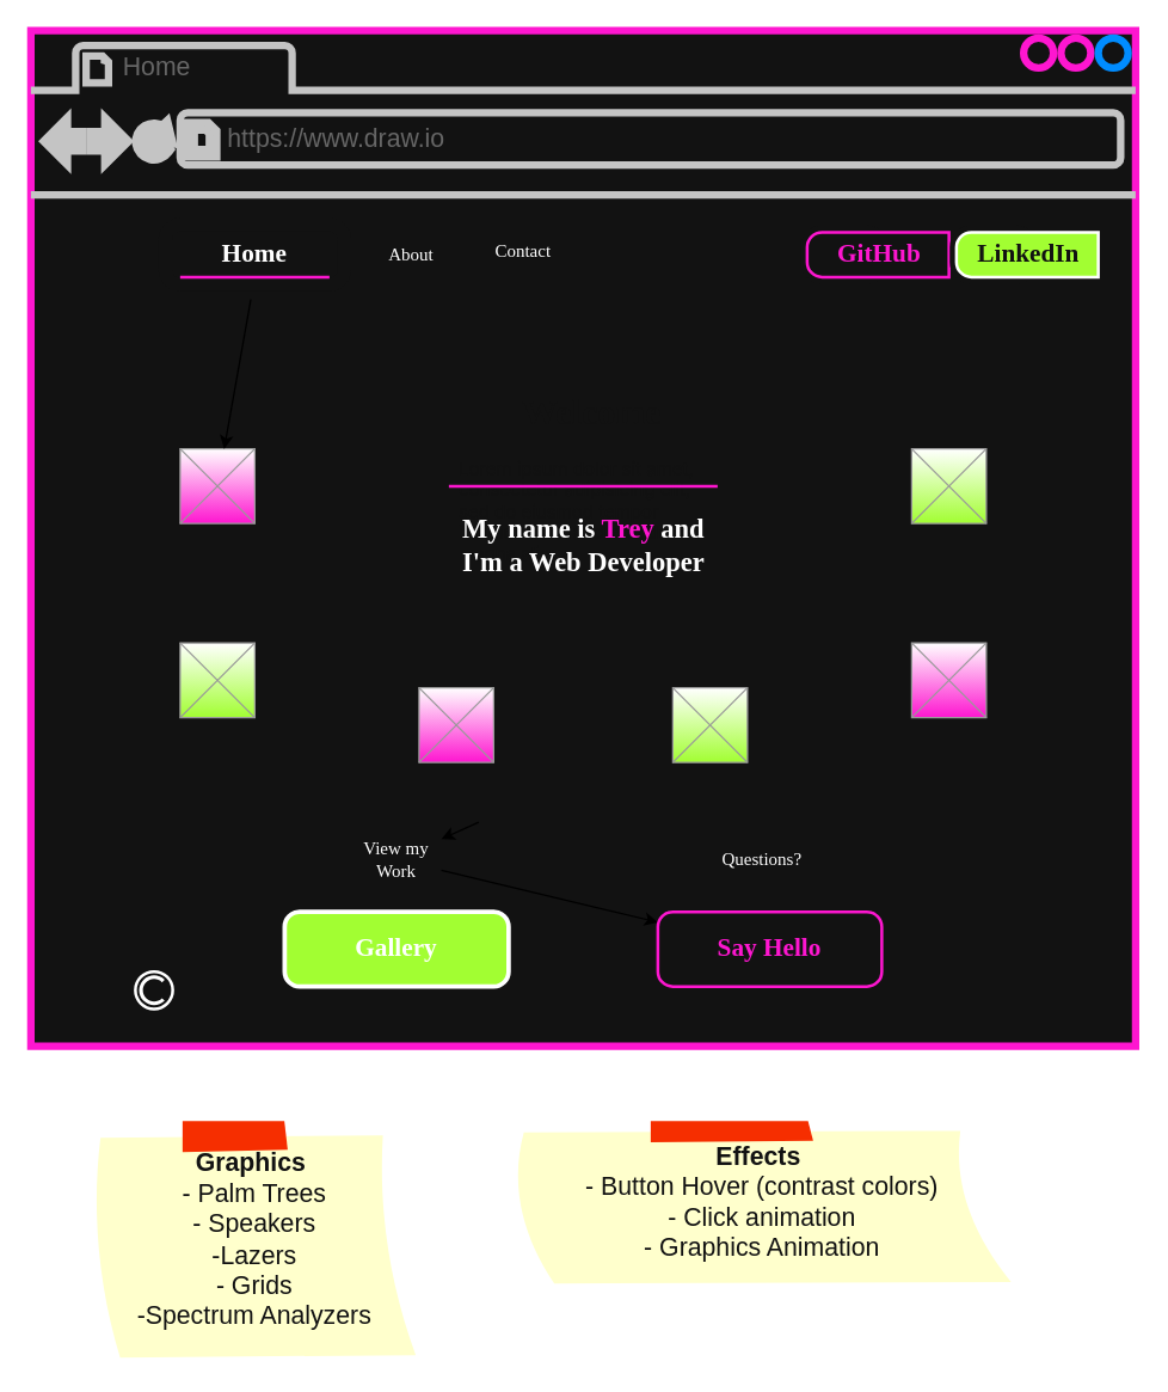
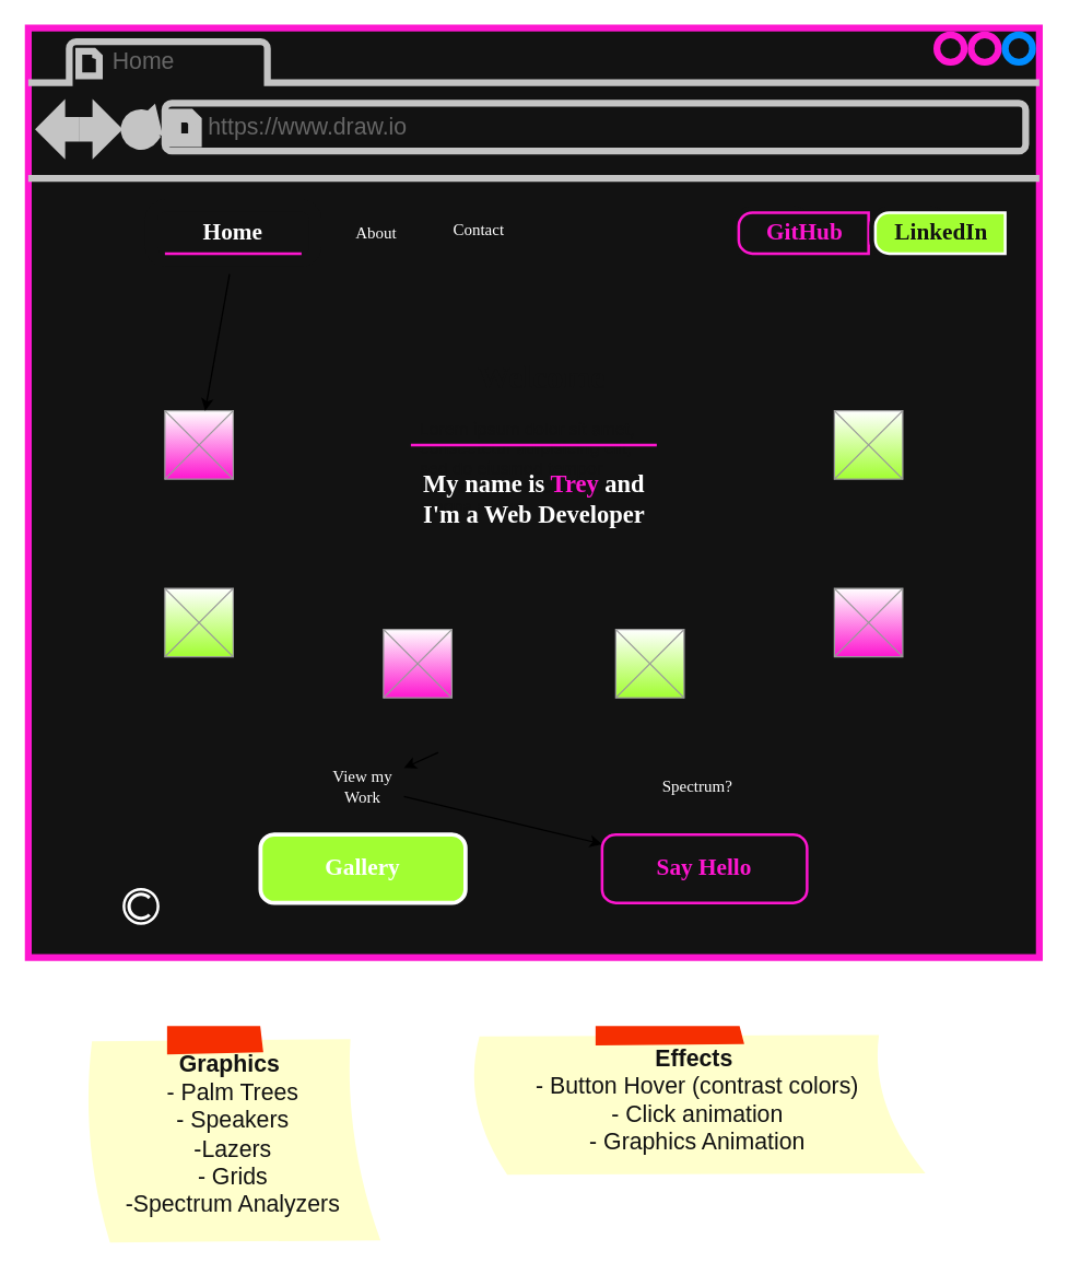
  <mxCell id="0" />
  <mxCell id="1" parent="0" />
  <mxCell id="2" value="" style="strokeWidth=5;shadow=0;dashed=0;align=center;html=1;shape=mxgraph.mockup.containers.browserWindow;rSize=0;strokeColor=#FE16D0;strokeColor2=#008cff;strokeColor3=#c4c4c4;mainText=,;recursiveResize=0;fillColor=#121212;fontFamily=Inter;fontSource=https%3A%2F%2Ffonts.googleapis.com%2Fcss%3Ffamily%3DInter;" parent="1" vertex="1"><mxGeometry x="20" y="20" width="740" height="680" as="geometry" /></mxCell>
  <mxCell id="3" value="Home" style="strokeWidth=1;shadow=0;dashed=0;align=center;html=1;shape=mxgraph.mockup.containers.anchor;fontSize=17;fontColor=#666666;align=left;" parent="2" vertex="1"><mxGeometry x="60" y="12" width="110" height="26" as="geometry" /></mxCell>
  <mxCell id="4" value="https://www.draw.io" style="strokeWidth=1;shadow=0;dashed=0;align=center;html=1;shape=mxgraph.mockup.containers.anchor;rSize=0;fontSize=17;fontColor=#666666;align=left;" parent="2" vertex="1"><mxGeometry x="130" y="60" width="250" height="26" as="geometry" /></mxCell>
  <mxCell id="5" value="" style="edgeStyle=none;html=1;" parent="2" source="19" target="15" edge="1"><mxGeometry relative="1" as="geometry"><mxPoint x="280" y="480" as="sourcePoint" /></mxGeometry></mxCell>
  <mxCell id="6" value="&lt;font data-font-src=&quot;https://fonts.googleapis.com/css?family=Poppins&quot; face=&quot;Poppins&quot; style=&quot;color: rgb(255, 255, 255);&quot;&gt;Home&lt;/font&gt;" style="strokeWidth=9;shadow=0;dashed=0;align=center;html=1;shape=mxgraph.mockup.buttons.button;strokeColor=#121212;fontColor=#ffffff;mainText=;buttonStyle=round;fontSize=17;fontStyle=1;fillColor=#121212;whiteSpace=wrap;fontFamily=Oswald;fontSource=https%3A%2F%2Ffonts.googleapis.com%2Fcss%3Ffamily%3DOswald;" parent="2" vertex="1"><mxGeometry x="90" y="130" width="120" height="40" as="geometry" /></mxCell>
  <mxCell id="7" value="" style="strokeColor=#FFFFFF;verticalLabelPosition=bottom;shadow=0;dashed=0;verticalAlign=top;strokeWidth=2;html=1;shape=mxgraph.mockup.misc.copyrightIcon;labelBorderColor=none;fontColor=#333333;fillColor=#121212;" parent="2" vertex="1"><mxGeometry x="70" y="630" width="25" height="25" as="geometry" /></mxCell>
  <mxCell id="8" value="&lt;font data-font-src=&quot;https://fonts.googleapis.com/css?family=Poppins&quot; face=&quot;Poppins&quot;&gt;Gallery&lt;/font&gt;" style="strokeWidth=3;shadow=0;dashed=0;align=center;html=1;shape=mxgraph.mockup.buttons.button;strokeColor=#FFFFFF;fontColor=#ffffff;mainText=;buttonStyle=round;fontSize=17;fontStyle=1;fillColor=#A2FE32;whiteSpace=wrap;labelBorderColor=none;" parent="2" vertex="1"><mxGeometry x="170" y="590" width="150" height="50" as="geometry" /></mxCell>
  <mxCell id="9" value="" style="strokeWidth=9;shadow=0;dashed=0;align=center;html=1;shape=mxgraph.mockup.rrect;rSize=10;fillColor=#F5F5DC;strokeColor=#121212;labelBackgroundColor=#A2FE32;fontFamily=Oswald;fontSource=https%3A%2F%2Ffonts.googleapis.com%2Fcss%3Ffamily%3DOswald;" parent="2" vertex="1"><mxGeometry x="520" y="135" width="50" height="30" as="geometry" /></mxCell>
  <mxCell id="10" value="&lt;font style=&quot;color: rgb(254, 22, 208);&quot; face=&quot;Poppins&quot;&gt;GitHub&lt;/font&gt;" style="strokeWidth=2;shadow=0;dashed=0;align=center;html=1;shape=mxgraph.mockup.leftButton;rSize=10;fontSize=17;fontColor=#F5F5DC;fontStyle=1;fillColor=#121212;strokeColor=#FE16D0;resizeHeight=1;fontFamily=Oswald;fontSource=https%3A%2F%2Ffonts.googleapis.com%2Fcss%3Ffamily%3DOswald;" parent="9" vertex="1"><mxGeometry width="95" height="30" relative="1" as="geometry" /></mxCell>
  <mxCell id="11" value="" style="verticalLabelPosition=bottom;shadow=0;dashed=0;align=center;html=1;verticalAlign=top;strokeWidth=1;shape=mxgraph.mockup.graphics.simpleIcon;strokeColor=#999999;gradientColor=#FE16D0;" parent="2" vertex="1"><mxGeometry x="100" y="280" width="50" height="50" as="geometry" /></mxCell>
  <mxCell id="12" value="" style="verticalLabelPosition=bottom;shadow=0;dashed=0;align=center;html=1;verticalAlign=top;strokeWidth=1;shape=mxgraph.mockup.graphics.simpleIcon;strokeColor=#999999;gradientColor=#A2FE32;" parent="2" vertex="1"><mxGeometry x="100" y="410" width="50" height="50" as="geometry" /></mxCell>
  <mxCell id="13" value="" style="verticalLabelPosition=bottom;shadow=0;dashed=0;align=center;html=1;verticalAlign=top;strokeWidth=1;shape=mxgraph.mockup.graphics.simpleIcon;strokeColor=#999999;gradientColor=#A2FE32;" parent="2" vertex="1"><mxGeometry x="590" y="280" width="50" height="50" as="geometry" /></mxCell>
  <mxCell id="14" value="" style="verticalLabelPosition=bottom;shadow=0;dashed=0;align=center;html=1;verticalAlign=top;strokeWidth=1;shape=mxgraph.mockup.graphics.simpleIcon;strokeColor=#999999;gradientColor=#FE16D0;" parent="2" vertex="1"><mxGeometry x="590" y="410" width="50" height="50" as="geometry" /></mxCell>
  <mxCell id="15" value="&lt;font style=&quot;color: rgb(254, 22, 208);&quot; data-font-src=&quot;https://fonts.googleapis.com/css?family=Poppins&quot; face=&quot;Poppins&quot;&gt;Say Hello&lt;/font&gt;" style="strokeWidth=2;shadow=0;dashed=0;align=center;html=1;shape=mxgraph.mockup.buttons.button;strokeColor=#FE16D0;fontColor=#ffffff;mainText=;buttonStyle=round;fontSize=17;fontStyle=1;fillColor=#121212;whiteSpace=wrap;labelBorderColor=none;" parent="2" vertex="1"><mxGeometry x="420" y="590" width="150" height="50" as="geometry" /></mxCell>
- <mxCell id="16" value="Questions?" style="text;html=1;strokeColor=none;fillColor=none;align=center;verticalAlign=middle;whiteSpace=wrap;rounded=0;labelBorderColor=none;fontColor=#FFFFFF;fontFamily=Oswald;fontSource=https%3A%2F%2Ffonts.googleapis.com%2Fcss%3Ffamily%3DOswald;" parent="2" vertex="1"><mxGeometry x="460" y="540" width="60" height="30" as="geometry" /></mxCell>
+ <mxCell id="16" value="Spectrum?" style="text;html=1;strokeColor=none;fillColor=none;align=center;verticalAlign=middle;whiteSpace=wrap;rounded=0;labelBorderColor=none;fontColor=#FFFFFF;fontFamily=Oswald;fontSource=https%3A%2F%2Ffonts.googleapis.com%2Fcss%3Ffamily%3DOswald;" parent="2" vertex="1"><mxGeometry x="460" y="540" width="60" height="30" as="geometry" /></mxCell>
  <mxCell id="17" value="&lt;h1 style=&quot;text-align: center; margin-top: 0px;&quot;&gt;&lt;font style=&quot;color: rgb(18, 18, 18);&quot; face=&quot;Oswald&quot; data-font-src=&quot;https://fonts.googleapis.com/css?family=Oswald&quot;&gt;Welcome&lt;/font&gt;&lt;/h1&gt;&lt;p&gt;&lt;font style=&quot;color: rgb(18, 18, 18);&quot; face=&quot;Inter&quot; data-font-src=&quot;https://fonts.googleapis.com/css?family=Inter&quot;&gt;Lorem ipsum dolor sit amet, consectetur adipisicing elit, sed do eiusmod tempor incididunt ut labore et dolore magna aliqua.&lt;/font&gt;&lt;/p&gt;" style="text;html=1;whiteSpace=wrap;overflow=hidden;rounded=0;fontColor=#121212;" parent="2" vertex="1"><mxGeometry x="285" y="235" width="180" height="210" as="geometry" /></mxCell>
  <mxCell id="18" value="" style="edgeStyle=none;html=1;" parent="2" target="19" edge="1"><mxGeometry relative="1" as="geometry"><mxPoint x="300" y="530" as="sourcePoint" /><mxPoint x="308" y="640" as="targetPoint" /></mxGeometry></mxCell>
  <mxCell id="19" value="View my Work" style="text;html=1;strokeColor=none;fillColor=none;align=center;verticalAlign=middle;whiteSpace=wrap;rounded=0;labelBorderColor=none;fontColor=#FFFFFF;fontFamily=Oswald;fontSource=https%3A%2F%2Ffonts.googleapis.com%2Fcss%3Ffamily%3DOswald;" parent="2" vertex="1"><mxGeometry x="215" y="540" width="60" height="30" as="geometry" /></mxCell>
  <mxCell id="20" value="" style="verticalLabelPosition=bottom;shadow=0;dashed=0;align=center;html=1;verticalAlign=top;strokeWidth=1;shape=mxgraph.mockup.graphics.simpleIcon;strokeColor=#999999;gradientColor=#FE16D0;" parent="2" vertex="1"><mxGeometry x="260" y="440" width="50" height="50" as="geometry" /></mxCell>
  <mxCell id="21" value="" style="verticalLabelPosition=bottom;shadow=0;dashed=0;align=center;html=1;verticalAlign=top;strokeWidth=1;shape=mxgraph.mockup.graphics.simpleIcon;strokeColor=#999999;gradientColor=#A2FE32;" parent="2" vertex="1"><mxGeometry x="430" y="440" width="50" height="50" as="geometry" /></mxCell>
  <mxCell id="22" value="" style="strokeWidth=9;shadow=0;dashed=0;align=center;html=1;shape=mxgraph.mockup.rrect;rSize=10;fillColor=#F5F5DC;strokeColor=#121212;labelBackgroundColor=#A2FE32;fontFamily=Oswald;fontSource=https%3A%2F%2Ffonts.googleapis.com%2Fcss%3Ffamily%3DOswald;" parent="2" vertex="1"><mxGeometry x="620" y="135" width="50" height="30" as="geometry" /></mxCell>
  <mxCell id="23" value="&lt;font style=&quot;color: rgb(18, 18, 18);&quot; face=&quot;Poppins&quot;&gt;LinkedIn&lt;/font&gt;" style="strokeWidth=2;shadow=0;dashed=0;align=center;html=1;shape=mxgraph.mockup.leftButton;rSize=10;fontSize=17;fontColor=#F5F5DC;fontStyle=1;fillColor=#A2FE32;strokeColor=#FFFFFF;resizeHeight=1;fontFamily=Oswald;fontSource=https%3A%2F%2Ffonts.googleapis.com%2Fcss%3Ffamily%3DOswald;" parent="22" vertex="1"><mxGeometry width="95" height="30" relative="1" as="geometry" /></mxCell>
  <mxCell id="24" value="" style="edgeStyle=none;html=1;" parent="2" source="25" target="11" edge="1"><mxGeometry relative="1" as="geometry" /></mxCell>
  <mxCell id="25" value="" style="line;strokeWidth=2;html=1;fontColor=#FE16D0;strokeColor=#FE16D0;" parent="2" vertex="1"><mxGeometry x="100" y="150" width="100" height="30" as="geometry" /></mxCell>
  <mxCell id="26" value="&lt;font face=&quot;Poppins&quot; style=&quot;color: rgb(255, 255, 255);&quot;&gt;About&lt;/font&gt;" style="text;html=1;align=center;verticalAlign=middle;whiteSpace=wrap;rounded=0;" parent="2" vertex="1"><mxGeometry x="225" y="135" width="60" height="30" as="geometry" /></mxCell>
  <mxCell id="27" value="&lt;font data-font-src=&quot;https://fonts.googleapis.com/css?family=Poppins&quot; face=&quot;Poppins&quot; style=&quot;color: rgb(255, 255, 255);&quot;&gt;Contact&lt;/font&gt;&lt;div&gt;&lt;font style=&quot;color: rgb(255, 255, 255);&quot;&gt;&lt;br&gt;&lt;/font&gt;&lt;/div&gt;" style="text;html=1;align=center;verticalAlign=middle;whiteSpace=wrap;rounded=0;" parent="2" vertex="1"><mxGeometry x="300" y="140" width="60" height="30" as="geometry" /></mxCell>
  <mxCell id="28" value="&lt;h2&gt;&lt;font face=&quot;Oswald&quot; style=&quot;color: rgb(255, 255, 255);&quot;&gt;My name is &lt;/font&gt;&lt;font face=&quot;Oswald&quot; style=&quot;color: rgb(254, 22, 208);&quot;&gt;Trey&lt;/font&gt;&lt;font face=&quot;Oswald&quot; style=&quot;color: rgb(255, 255, 255);&quot;&gt; and I'm a Web Developer&lt;/font&gt;&lt;/h2&gt;" style="text;html=1;align=center;verticalAlign=middle;whiteSpace=wrap;rounded=0;" vertex="1" parent="2"><mxGeometry x="282.5" y="310" width="175" height="70" as="geometry" /></mxCell>
  <mxCell id="29" value="" style="line;strokeWidth=2;html=1;fontColor=#FE16D0;strokeColor=#FE16D0;" vertex="1" parent="2"><mxGeometry x="280" y="290" width="180" height="30" as="geometry" /></mxCell>
  <mxCell id="30" value="&lt;font style=&quot;color: rgb(18, 18, 18);&quot;&gt;&lt;b&gt;Graphics&lt;/b&gt;&amp;nbsp;&lt;br&gt;- Palm Trees&lt;br&gt;- Speakers&lt;/font&gt;&lt;div&gt;&lt;font style=&quot;color: rgb(18, 18, 18);&quot;&gt;-Lazers&lt;/font&gt;&lt;/div&gt;&lt;div&gt;&lt;font style=&quot;color: rgb(18, 18, 18);&quot;&gt;- Grids&lt;/font&gt;&lt;/div&gt;&lt;div&gt;&lt;font style=&quot;color: rgb(18, 18, 18);&quot;&gt;-Spectrum Analyzers&lt;/font&gt;&lt;/div&gt;" style="strokeWidth=1;shadow=0;dashed=0;align=center;html=1;shape=mxgraph.mockup.text.stickyNote2;fontColor=#666666;mainText=;fontSize=17;whiteSpace=wrap;fillColor=#ffffcc;strokeColor=#F62E00;" parent="1" vertex="1"><mxGeometry x="60" y="750" width="220" height="160" as="geometry" /></mxCell>
  <mxCell id="31" value="&lt;font style=&quot;color: rgb(18, 18, 18);&quot;&gt;&lt;b&gt;Effects&lt;/b&gt;&amp;nbsp;&lt;br&gt;- Button Hover (contrast colors)&lt;br&gt;- Click animation&lt;/font&gt;&lt;div&gt;&lt;font style=&quot;color: rgb(18, 18, 18);&quot;&gt;- Graphics Animation&lt;/font&gt;&lt;/div&gt;" style="strokeWidth=1;shadow=0;dashed=0;align=center;html=1;shape=mxgraph.mockup.text.stickyNote2;fontColor=#666666;mainText=;fontSize=17;whiteSpace=wrap;fillColor=#ffffcc;strokeColor=#F62E00;" parent="1" vertex="1"><mxGeometry x="340" y="750" width="340" height="110" as="geometry" /></mxCell>
